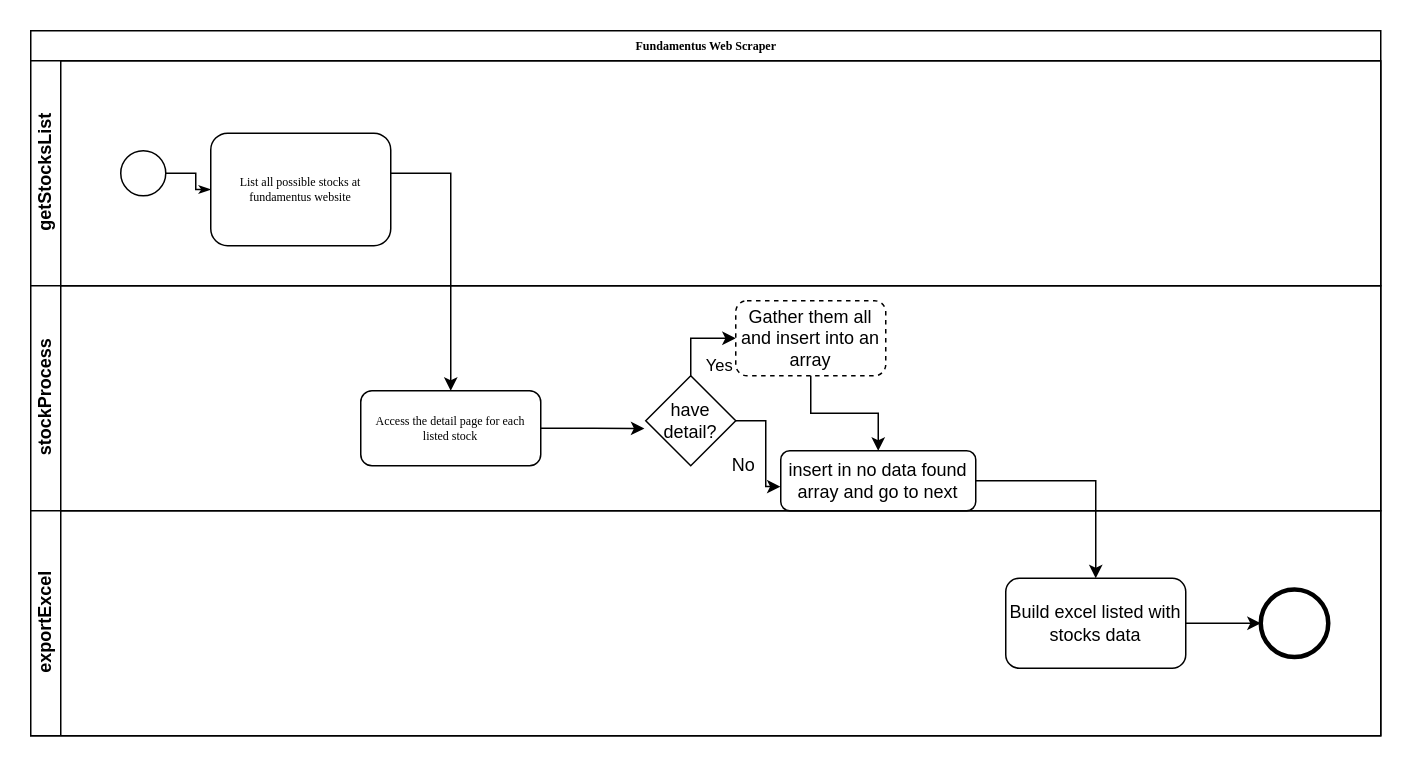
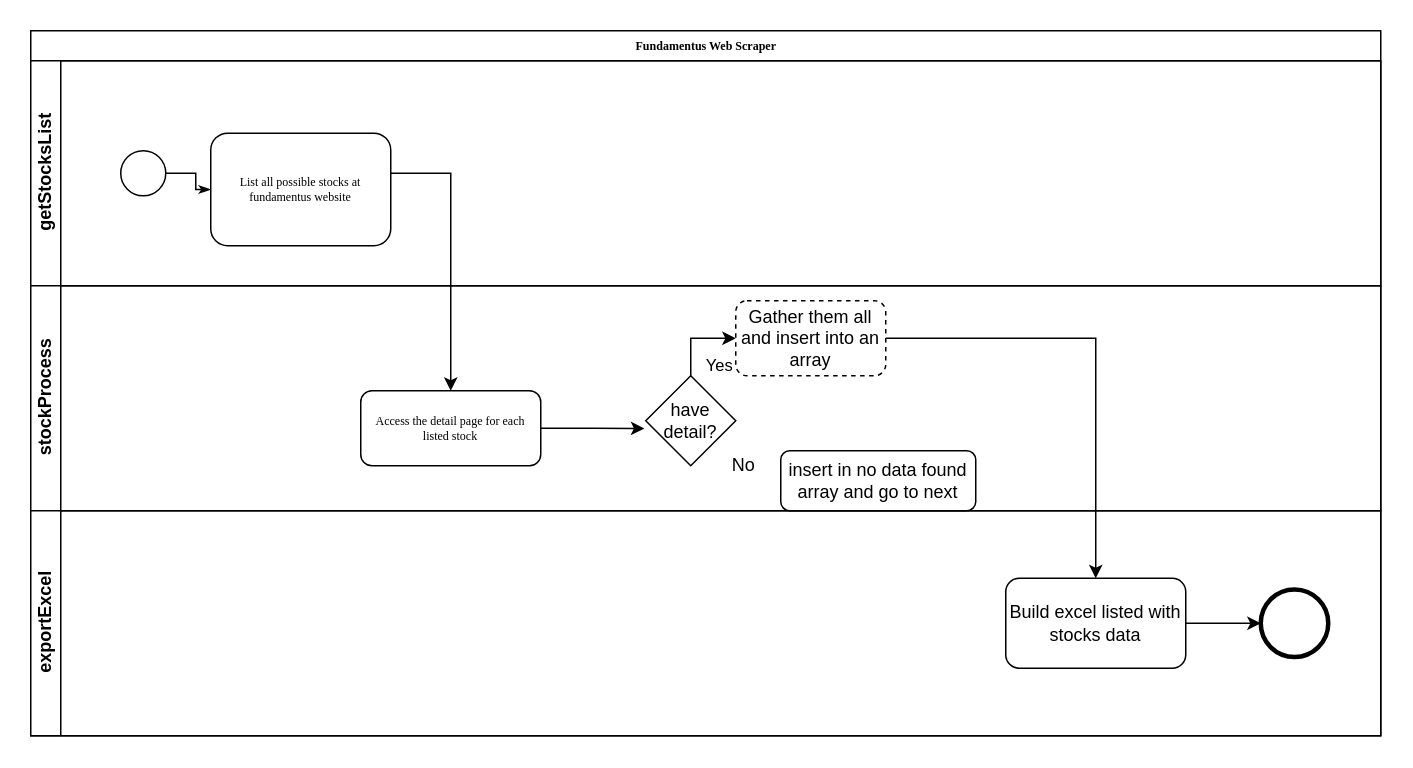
  <mxCell id="0" />
  <mxCell id="1" parent="0" />
  <mxCell id="2" value="Fundamentus Web Scraper" style="swimlane;html=1;childLayout=stackLayout;horizontal=1;startSize=20;horizontalStack=0;rounded=0;shadow=0;labelBackgroundColor=none;strokeWidth=1;fontFamily=Verdana;fontSize=8;align=center;" parent="1" vertex="1"><mxGeometry x="20" y="20" width="900" height="470" as="geometry" /></mxCell>
  <mxCell id="3" value="&lt;div&gt;getStocksList&lt;/div&gt;" style="swimlane;html=1;startSize=20;horizontal=0;" parent="2" vertex="1"><mxGeometry y="20" width="900" height="150" as="geometry" /></mxCell>
  <mxCell id="4" style="edgeStyle=orthogonalEdgeStyle;rounded=0;html=1;labelBackgroundColor=none;startArrow=none;startFill=0;startSize=5;endArrow=classicThin;endFill=1;endSize=5;jettySize=auto;orthogonalLoop=1;strokeWidth=1;fontFamily=Verdana;fontSize=8" parent="3" source="5" target="6" edge="1"><mxGeometry relative="1" as="geometry" /></mxCell>
  <mxCell id="5" value="" style="ellipse;whiteSpace=wrap;html=1;rounded=0;shadow=0;labelBackgroundColor=none;strokeWidth=1;fontFamily=Verdana;fontSize=8;align=center;" parent="3" vertex="1"><mxGeometry x="60" y="60" width="30" height="30" as="geometry" /></mxCell>
  <mxCell id="6" value="List all possible stocks at fundamentus website" style="rounded=1;whiteSpace=wrap;html=1;shadow=0;labelBackgroundColor=none;strokeWidth=1;fontFamily=Verdana;fontSize=8;align=center;" parent="3" vertex="1"><mxGeometry x="120" y="48.25" width="120" height="75" as="geometry" /></mxCell>
  <mxCell id="7" value="stockProcess" style="swimlane;html=1;startSize=20;horizontal=0;" parent="2" vertex="1"><mxGeometry y="170" width="900" height="150" as="geometry" /></mxCell>
  <mxCell id="8" style="edgeStyle=orthogonalEdgeStyle;rounded=0;orthogonalLoop=1;jettySize=auto;html=1;entryX=-0.015;entryY=0.586;entryDx=0;entryDy=0;entryPerimeter=0;" edge="1" parent="7" source="9" target="13"><mxGeometry relative="1" as="geometry" /></mxCell>
  <mxCell id="9" value="Access the detail page for each listed stock" style="rounded=1;whiteSpace=wrap;html=1;shadow=0;labelBackgroundColor=none;strokeWidth=1;fontFamily=Verdana;fontSize=8;align=center;" parent="7" vertex="1"><mxGeometry x="220" y="70" width="120" height="50" as="geometry" /></mxCell>
  <mxCell id="10" style="edgeStyle=orthogonalEdgeStyle;rounded=0;orthogonalLoop=1;jettySize=auto;html=1;entryX=0;entryY=0.5;entryDx=0;entryDy=0;" edge="1" parent="7" source="13" target="14"><mxGeometry relative="1" as="geometry" /></mxCell>
  <mxCell id="11" value="Yes" style="edgeLabel;html=1;align=center;verticalAlign=middle;resizable=0;points=[];" vertex="1" connectable="0" parent="10"><mxGeometry x="0.34" y="2" relative="1" as="geometry"><mxPoint x="6" y="19" as="offset" /></mxGeometry></mxCell>
- <mxCell id="12" style="edgeStyle=orthogonalEdgeStyle;rounded=0;orthogonalLoop=1;jettySize=auto;html=1;entryX=-0.001;entryY=0.598;entryDx=0;entryDy=0;entryPerimeter=0;" edge="1" parent="7" source="13" target="15"><mxGeometry relative="1" as="geometry" /></mxCell>
  <mxCell id="13" value="have detail?" style="rhombus;whiteSpace=wrap;html=1;" vertex="1" parent="7"><mxGeometry x="410" y="60" width="60" height="60" as="geometry" /></mxCell>
  <mxCell id="14" value="Gather them all and insert into an array" style="rounded=1;whiteSpace=wrap;html=1;dashed=1;" vertex="1" parent="7"><mxGeometry x="470" y="10" width="100" height="50" as="geometry" /></mxCell>
  <mxCell id="15" value="insert in no data found array and go to next" style="rounded=1;whiteSpace=wrap;html=1;" vertex="1" parent="7"><mxGeometry x="500" y="110" width="130" height="40" as="geometry" /></mxCell>
  <mxCell id="16" value="No" style="text;html=1;align=center;verticalAlign=middle;resizable=0;points=[];autosize=1;strokeColor=none;fillColor=none;" vertex="1" parent="7"><mxGeometry x="460" y="110" width="30" height="20" as="geometry" /></mxCell>
  <mxCell id="17" value="exportExcel" style="swimlane;html=1;startSize=20;horizontal=0;" parent="2" vertex="1"><mxGeometry y="320" width="900" height="150" as="geometry" /></mxCell>
  <mxCell id="18" style="edgeStyle=orthogonalEdgeStyle;rounded=0;orthogonalLoop=1;jettySize=auto;html=1;entryX=0;entryY=0.5;entryDx=0;entryDy=0;" edge="1" parent="17" source="19" target="20"><mxGeometry relative="1" as="geometry" /></mxCell>
  <mxCell id="19" value="Build excel listed with stocks data" style="rounded=1;whiteSpace=wrap;html=1;" vertex="1" parent="17"><mxGeometry x="650" y="45" width="120" height="60" as="geometry" /></mxCell>
  <mxCell id="20" value="" style="ellipse;whiteSpace=wrap;html=1;aspect=fixed;strokeWidth=3;" vertex="1" parent="17"><mxGeometry x="820" y="52.5" width="45" height="45" as="geometry" /></mxCell>
  <mxCell id="21" style="edgeStyle=orthogonalEdgeStyle;rounded=0;orthogonalLoop=1;jettySize=auto;html=1;entryX=0.5;entryY=0;entryDx=0;entryDy=0;" edge="1" parent="2" source="6" target="9"><mxGeometry relative="1" as="geometry"><mxPoint x="280" y="230" as="targetPoint" /><Array as="points"><mxPoint x="280" y="95" /><mxPoint x="280" y="240" /></Array></mxGeometry></mxCell>
- <mxCell id="22" style="edgeStyle=orthogonalEdgeStyle;rounded=0;orthogonalLoop=1;jettySize=auto;html=1;" edge="1" parent="2" source="14" target="15"><mxGeometry relative="1" as="geometry" /></mxCell>
- <mxCell id="23" style="edgeStyle=orthogonalEdgeStyle;rounded=0;orthogonalLoop=1;jettySize=auto;html=1;entryX=0.5;entryY=0;entryDx=0;entryDy=0;" edge="1" parent="2" source="15" target="19"><mxGeometry relative="1" as="geometry" /></mxCell>
+ <mxCell id="22" style="edgeStyle=orthogonalEdgeStyle;rounded=0;orthogonalLoop=1;jettySize=auto;html=1;entryX=0.5;entryY=0;entryDx=0;entryDy=0;" edge="1" parent="2" source="14" target="19"><mxGeometry relative="1" as="geometry" /></mxCell>
